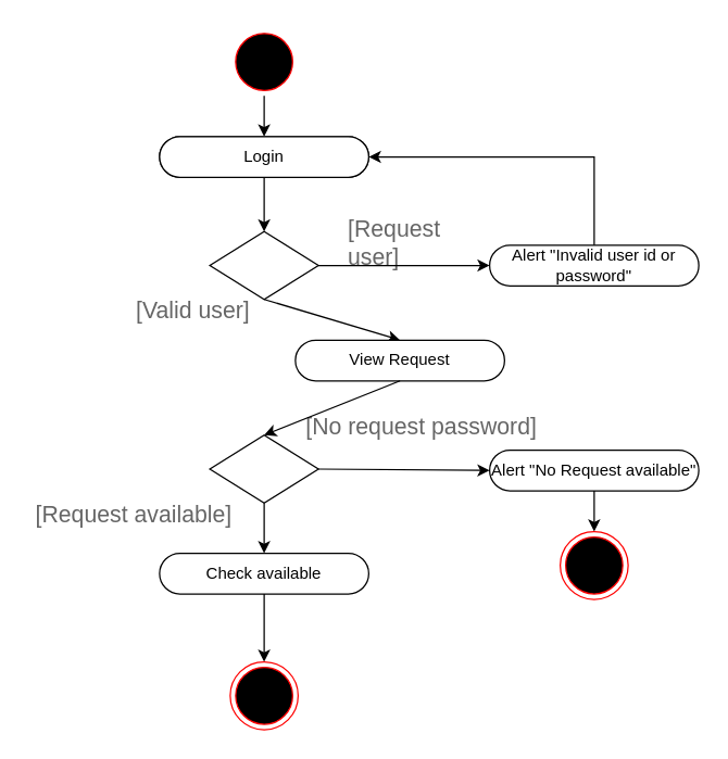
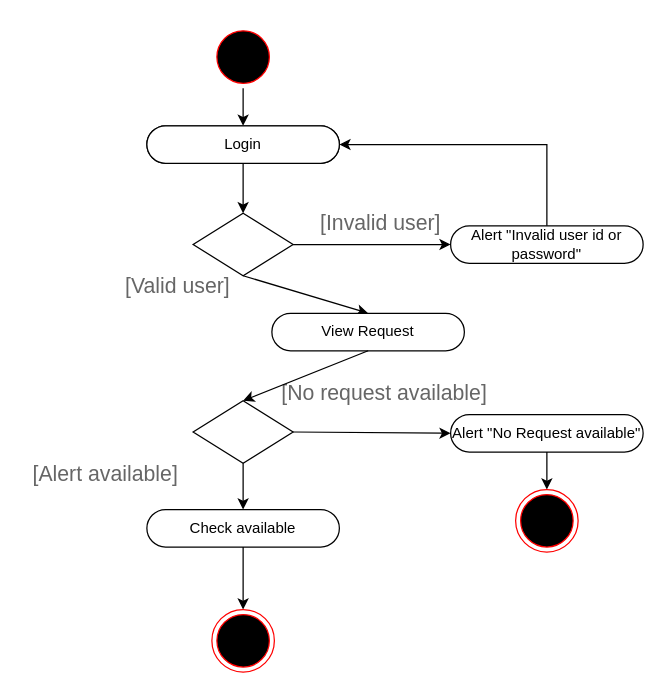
  <mxCell id="0" />
  <mxCell id="1" parent="0" />
  <mxCell id="2" value="" style="ellipse;html=1;shape=startState;fillColor=#000000;strokeColor=#ff0000;fontSize=15;movable=1;resizable=1;rotatable=1;deletable=1;editable=1;locked=0;connectable=1;" parent="1" vertex="1"><mxGeometry x="169" y="20" width="50" height="50" as="geometry" /></mxCell>
  <mxCell id="3" value="" style="endArrow=classic;html=1;rounded=0;exitX=0.5;exitY=1;exitDx=0;exitDy=0;entryX=0.5;entryY=0.5;entryDx=0;entryDy=-15;entryPerimeter=0;movable=1;resizable=1;rotatable=1;deletable=1;editable=1;locked=0;connectable=1;" parent="1" source="2" target="4" edge="1"><mxGeometry width="50" height="50" relative="1" as="geometry"><mxPoint x="150" y="230" as="sourcePoint" /><mxPoint x="194" y="100" as="targetPoint" /></mxGeometry></mxCell>
  <mxCell id="4" value="Login" style="html=1;dashed=0;whiteSpace=wrap;shape=mxgraph.dfd.start;movable=1;resizable=1;rotatable=1;deletable=1;editable=1;locked=0;connectable=1;" parent="1" vertex="1"><mxGeometry x="117" y="100" width="154" height="30" as="geometry" /></mxCell>
  <mxCell id="5" value="" style="rhombus;whiteSpace=wrap;html=1;movable=1;resizable=1;rotatable=1;deletable=1;editable=1;locked=0;connectable=1;" parent="1" vertex="1"><mxGeometry x="154" y="170" width="80" height="50" as="geometry" /></mxCell>
  <mxCell id="6" value="" style="endArrow=classic;html=1;rounded=0;exitX=0.5;exitY=0.5;exitDx=0;exitDy=15;exitPerimeter=0;entryX=0.5;entryY=0;entryDx=0;entryDy=0;movable=1;resizable=1;rotatable=1;deletable=1;editable=1;locked=0;connectable=1;" parent="1" source="4" target="5" edge="1"><mxGeometry width="50" height="50" relative="1" as="geometry"><mxPoint x="200" y="180" as="sourcePoint" /><mxPoint x="194" y="170" as="targetPoint" /></mxGeometry></mxCell>
- <mxCell id="7" value="[Request user]" style="strokeWidth=1;shadow=0;dashed=0;align=center;html=1;shape=mxgraph.mockup.text.textBox;fontColor=#666666;align=left;fontSize=17;spacingLeft=4;spacingTop=-3;whiteSpace=wrap;strokeColor=none;mainText=;fillColor=none;movable=1;resizable=1;rotatable=1;deletable=1;editable=1;locked=0;connectable=1;" parent="1" vertex="1"><mxGeometry x="250" y="160" width="116" height="40" as="geometry" /></mxCell>
+ <mxCell id="7" value="[Invalid user]" style="strokeWidth=1;shadow=0;dashed=0;align=center;html=1;shape=mxgraph.mockup.text.textBox;fontColor=#666666;align=left;fontSize=17;spacingLeft=4;spacingTop=-3;whiteSpace=wrap;strokeColor=none;mainText=;fillColor=none;movable=1;resizable=1;rotatable=1;deletable=1;editable=1;locked=0;connectable=1;" parent="1" vertex="1"><mxGeometry x="250" y="160" width="116" height="40" as="geometry" /></mxCell>
  <mxCell id="8" value="Login" style="html=1;dashed=0;whiteSpace=wrap;shape=mxgraph.dfd.start;movable=1;resizable=1;rotatable=1;deletable=1;editable=1;locked=0;connectable=1;" parent="1" vertex="1"><mxGeometry x="117" y="100" width="154" height="30" as="geometry" /></mxCell>
  <mxCell id="9" value="Alert &quot;Invalid user id or password&quot;" style="html=1;dashed=0;whiteSpace=wrap;shape=mxgraph.dfd.start;movable=1;resizable=1;rotatable=1;deletable=1;editable=1;locked=0;connectable=1;" parent="1" vertex="1"><mxGeometry x="360" y="180" width="154" height="30" as="geometry" /></mxCell>
  <mxCell id="10" value="" style="endArrow=classic;html=1;rounded=0;exitX=1;exitY=0.5;exitDx=0;exitDy=0;entryX=0;entryY=0.5;entryDx=0;entryDy=0;entryPerimeter=0;movable=1;resizable=1;rotatable=1;deletable=1;editable=1;locked=0;connectable=1;" parent="1" source="5" target="9" edge="1"><mxGeometry width="50" height="50" relative="1" as="geometry"><mxPoint x="260" y="190" as="sourcePoint" /><mxPoint x="260" y="230" as="targetPoint" /></mxGeometry></mxCell>
  <mxCell id="11" value="" style="endArrow=classic;html=1;rounded=0;exitX=0.5;exitY=0.5;exitDx=0;exitDy=-15;exitPerimeter=0;entryX=1;entryY=0.5;entryDx=0;entryDy=0;entryPerimeter=0;movable=1;resizable=1;rotatable=1;deletable=1;editable=1;locked=0;connectable=1;" parent="1" source="9" target="8" edge="1"><mxGeometry width="50" height="50" relative="1" as="geometry"><mxPoint x="374" y="129.2" as="sourcePoint" /><mxPoint x="437" y="80" as="targetPoint" /><Array as="points"><mxPoint x="437" y="115" /></Array></mxGeometry></mxCell>
  <mxCell id="12" value="" style="endArrow=classic;html=1;rounded=0;exitX=0.5;exitY=1;exitDx=0;exitDy=0;entryX=0.5;entryY=0.5;entryDx=0;entryDy=-15;entryPerimeter=0;movable=1;resizable=1;rotatable=1;deletable=1;editable=1;locked=0;connectable=1;" parent="1" source="5" target="13" edge="1"><mxGeometry width="50" height="50" relative="1" as="geometry"><mxPoint x="194" y="250" as="sourcePoint" /><mxPoint x="194" y="250" as="targetPoint" /></mxGeometry></mxCell>
  <mxCell id="13" value="View Request" style="html=1;dashed=0;whiteSpace=wrap;shape=mxgraph.dfd.start;movable=1;resizable=1;rotatable=1;deletable=1;editable=1;locked=0;connectable=1;" parent="1" vertex="1"><mxGeometry x="217" y="250" width="154" height="30" as="geometry" /></mxCell>
  <mxCell id="14" value="[Valid user]" style="strokeWidth=1;shadow=0;dashed=0;align=center;html=1;shape=mxgraph.mockup.text.textBox;fontColor=#666666;align=left;fontSize=17;spacingLeft=4;spacingTop=-3;whiteSpace=wrap;strokeColor=none;mainText=;fillColor=none;movable=1;resizable=1;rotatable=1;deletable=1;editable=1;locked=0;connectable=1;" parent="1" vertex="1"><mxGeometry x="94" y="210" width="116" height="40" as="geometry" /></mxCell>
  <mxCell id="15" value="Alert &quot;No Request available&quot;" style="html=1;dashed=0;whiteSpace=wrap;shape=mxgraph.dfd.start;movable=1;resizable=1;rotatable=1;deletable=1;editable=1;locked=0;connectable=1;" parent="1" vertex="1"><mxGeometry x="360" y="331" width="154" height="30" as="geometry" /></mxCell>
  <mxCell id="16" value="" style="endArrow=classic;html=1;rounded=0;exitX=1;exitY=0.5;exitDx=0;exitDy=0;entryX=0;entryY=0.5;entryDx=0;entryDy=0;entryPerimeter=0;movable=1;resizable=1;rotatable=1;deletable=1;editable=1;locked=0;connectable=1;" parent="1" source="25" target="15" edge="1"><mxGeometry width="50" height="50" relative="1" as="geometry"><mxPoint x="271" y="346" as="sourcePoint" /><mxPoint x="386" y="310.6" as="targetPoint" /></mxGeometry></mxCell>
- <mxCell id="17" value="[No request password]" style="strokeWidth=1;shadow=0;dashed=0;align=center;html=1;shape=mxgraph.mockup.text.textBox;fontColor=#666666;align=left;fontSize=17;spacingLeft=4;spacingTop=-3;whiteSpace=wrap;strokeColor=none;mainText=;fillColor=none;movable=1;resizable=1;rotatable=1;deletable=1;editable=1;locked=0;connectable=1;" parent="1" vertex="1"><mxGeometry x="219" y="296" width="180" height="40" as="geometry" /></mxCell>
+ <mxCell id="17" value="[No request available]" style="strokeWidth=1;shadow=0;dashed=0;align=center;html=1;shape=mxgraph.mockup.text.textBox;fontColor=#666666;align=left;fontSize=17;spacingLeft=4;spacingTop=-3;whiteSpace=wrap;strokeColor=none;mainText=;fillColor=none;movable=1;resizable=1;rotatable=1;deletable=1;editable=1;locked=0;connectable=1;" parent="1" vertex="1"><mxGeometry x="219" y="296" width="180" height="40" as="geometry" /></mxCell>
  <mxCell id="18" value="" style="endArrow=classic;html=1;rounded=0;exitX=0.5;exitY=0.5;exitDx=0;exitDy=15;exitPerimeter=0;entryX=0.5;entryY=0;entryDx=0;entryDy=0;movable=1;resizable=1;rotatable=1;deletable=1;editable=1;locked=0;connectable=1;" parent="1" source="15" target="19" edge="1"><mxGeometry width="50" height="50" relative="1" as="geometry"><mxPoint x="300" y="461" as="sourcePoint" /><mxPoint x="437" y="411" as="targetPoint" /></mxGeometry></mxCell>
  <mxCell id="19" value="" style="ellipse;html=1;shape=endState;fillColor=#000000;strokeColor=#ff0000;movable=1;resizable=1;rotatable=1;deletable=1;editable=1;locked=0;connectable=1;" parent="1" vertex="1"><mxGeometry x="412" y="391" width="50" height="50" as="geometry" /></mxCell>
  <mxCell id="20" value="" style="endArrow=classic;html=1;rounded=0;exitX=0.5;exitY=0.5;exitDx=0;exitDy=15;exitPerimeter=0;movable=1;resizable=1;rotatable=1;deletable=1;editable=1;locked=0;connectable=1;entryX=0.5;entryY=0;entryDx=0;entryDy=0;" parent="1" source="13" target="25" edge="1"><mxGeometry width="50" height="50" relative="1" as="geometry"><mxPoint x="182" y="330" as="sourcePoint" /><mxPoint x="194" y="326" as="targetPoint" /></mxGeometry></mxCell>
  <mxCell id="21" value="Check available" style="html=1;dashed=0;whiteSpace=wrap;shape=mxgraph.dfd.start;movable=1;resizable=1;rotatable=1;deletable=1;editable=1;locked=0;connectable=1;" parent="1" vertex="1"><mxGeometry x="117" y="407" width="154" height="30" as="geometry" /></mxCell>
- <mxCell id="22" value="[Request available]" style="strokeWidth=1;shadow=0;dashed=0;align=center;html=1;shape=mxgraph.mockup.text.textBox;fontColor=#666666;align=left;fontSize=17;spacingLeft=4;spacingTop=-3;whiteSpace=wrap;strokeColor=none;mainText=;fillColor=none;movable=1;resizable=1;rotatable=1;deletable=1;editable=1;locked=0;connectable=1;" parent="1" vertex="1"><mxGeometry x="20" y="361" width="154" height="40" as="geometry" /></mxCell>
+ <mxCell id="22" value="[Alert available]" style="strokeWidth=1;shadow=0;dashed=0;align=center;html=1;shape=mxgraph.mockup.text.textBox;fontColor=#666666;align=left;fontSize=17;spacingLeft=4;spacingTop=-3;whiteSpace=wrap;strokeColor=none;mainText=;fillColor=none;movable=1;resizable=1;rotatable=1;deletable=1;editable=1;locked=0;connectable=1;" parent="1" vertex="1"><mxGeometry x="20" y="361" width="154" height="40" as="geometry" /></mxCell>
  <mxCell id="23" value="" style="endArrow=classic;html=1;rounded=0;exitX=0.5;exitY=0.5;exitDx=0;exitDy=15;exitPerimeter=0;entryX=0.5;entryY=0;entryDx=0;entryDy=0;movable=1;resizable=1;rotatable=1;deletable=1;editable=1;locked=0;connectable=1;" parent="1" source="21" target="24" edge="1"><mxGeometry width="50" height="50" relative="1" as="geometry"><mxPoint x="193" y="447" as="sourcePoint" /><mxPoint x="194" y="477" as="targetPoint" /></mxGeometry></mxCell>
  <mxCell id="24" value="" style="ellipse;html=1;shape=endState;fillColor=#000000;strokeColor=#ff0000;movable=1;resizable=1;rotatable=1;deletable=1;editable=1;locked=0;connectable=1;" parent="1" vertex="1"><mxGeometry x="169" y="487" width="50" height="50" as="geometry" /></mxCell>
  <mxCell id="25" value="" style="rhombus;whiteSpace=wrap;html=1;movable=0;resizable=0;rotatable=0;deletable=0;editable=0;locked=1;connectable=0;" vertex="1" parent="1"><mxGeometry x="154" y="320" width="80" height="50" as="geometry" /></mxCell>
  <mxCell id="26" value="" style="endArrow=classic;html=1;rounded=0;exitX=0.5;exitY=1;exitDx=0;exitDy=0;movable=1;resizable=1;rotatable=1;deletable=1;editable=1;locked=0;connectable=1;entryX=0.5;entryY=0.5;entryDx=0;entryDy=-15;entryPerimeter=0;" edge="1" parent="1" source="25" target="21"><mxGeometry width="50" height="50" relative="1" as="geometry"><mxPoint x="193" y="370" as="sourcePoint" /><mxPoint x="193" y="410" as="targetPoint" /></mxGeometry></mxCell>
